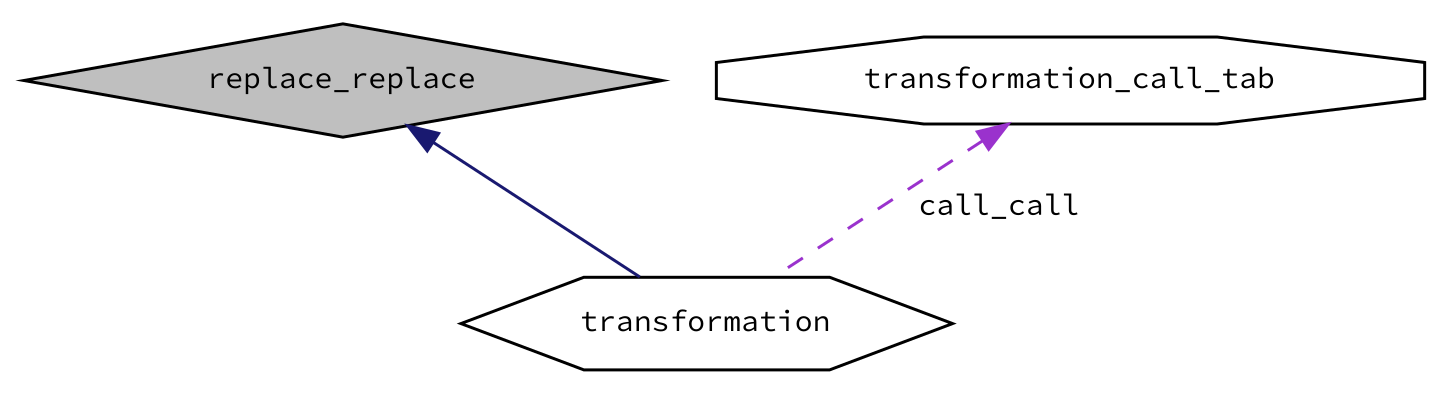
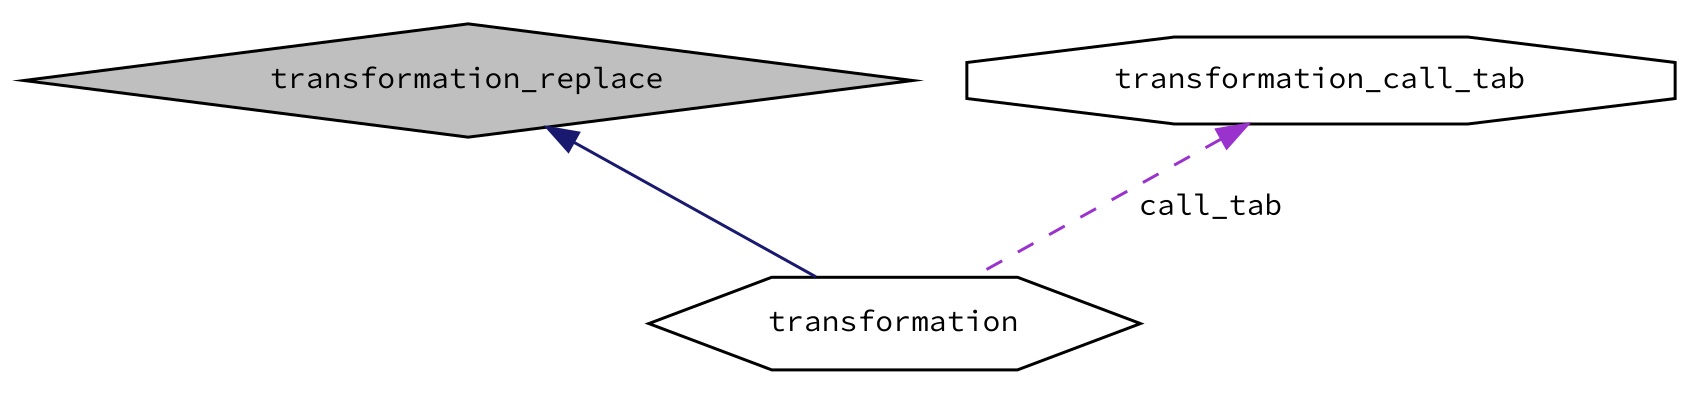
  digraph {
    fontname="Source Code Pro"
    node [color=black fillcolor=white fontname="Source Code Pro" fontsize=10 style=filled]
    edge [dir=back fontname="Source Code Pro" fontsize=10 labelfontname=Helvetica labelfontsize=10]
-   n1 [fillcolor=grey75 fontcolor=black height=0.2 label=replace_replace shape=diamond width=0.4]
+   n1 [fillcolor=grey75 fontcolor=black height=0.2 label=transformation_replace shape=diamond width=0.4]
    n2 [height=0.2 label=transformation shape=hexagon width=0.4]
    n3 [height=0.2 label=transformation_call_tab shape=octagon width=0.4]
    n1 -> n2 [color=midnightblue style=solid]
-   n3 -> n2 [color=darkorchid3 label=" call_call" style=dashed]
+   n3 -> n2 [color=darkorchid3 label=" call_tab" style=dashed]
  }
